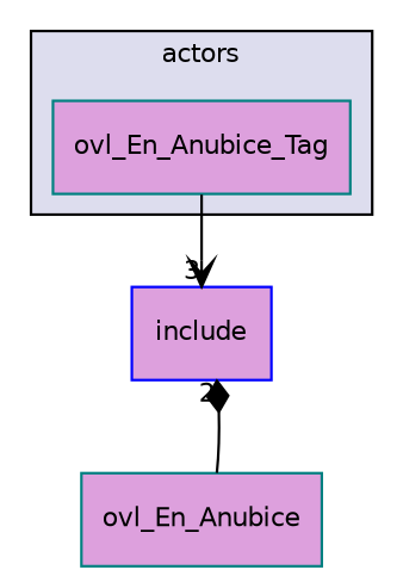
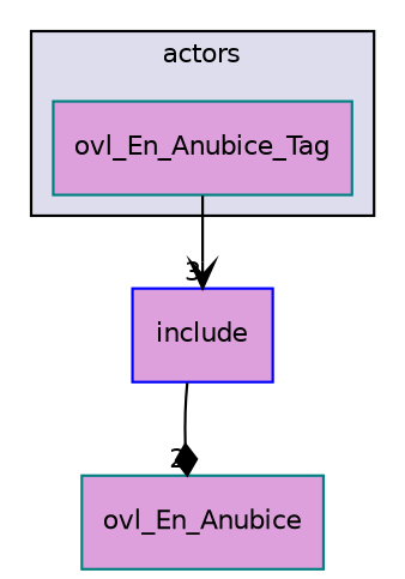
  digraph {
    compound=true
    node [color=teal fillcolor=plum fontname=Helvetica fontsize=10 shape=box style=filled]
    edge [labeldistance=1.5 labelfontname=Helvetica labelfontsize=10]
    n1 [label=ovl_En_Anubice_Tag pencolor=black]
    n2 [color=blue label=include]
    n3 [label=ovl_En_Anubice]
    subgraph cluster_1 {
      bgcolor="#ddddee"
      fontname=Helvetica
      fontsize=10
      label=actors
      pencolor=black
      n1
    }
    n1 -> n2 [arrowhead=vee headlabel=3]
-   n3 -> n2 [arrowhead=diamond headlabel=2]
+   n2 -> n3 [arrowhead=diamond headlabel=2]
  }
